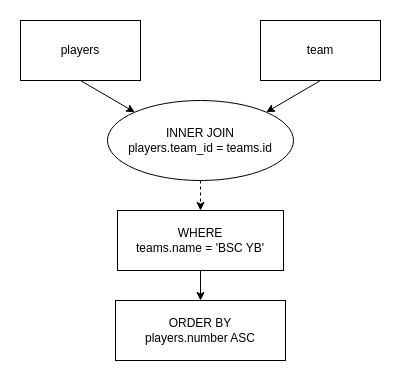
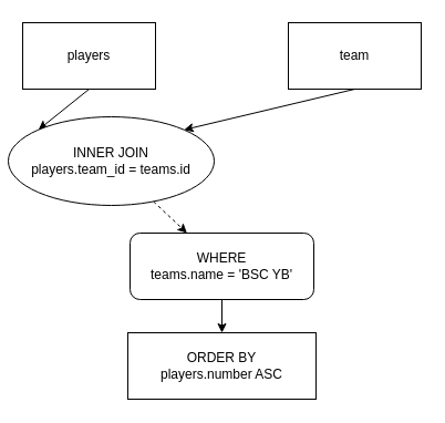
  <mxCell id="0" />
  <mxCell id="1" parent="0" />
  <mxCell id="2" style="rounded=0;orthogonalLoop=1;jettySize=auto;html=1;exitX=0.5;exitY=1;exitDx=0;exitDy=0;entryX=0;entryY=0;entryDx=0;entryDy=0;" edge="1" parent="1" source="3" target="7"><mxGeometry relative="1" as="geometry" /></mxCell>
  <mxCell id="3" value="players" style="rounded=0;whiteSpace=wrap;html=1;" vertex="1" parent="1"><mxGeometry x="20" y="20" width="120" height="60" as="geometry" /></mxCell>
  <mxCell id="4" style="edgeStyle=none;rounded=0;orthogonalLoop=1;jettySize=auto;html=1;exitX=0.5;exitY=1;exitDx=0;exitDy=0;entryX=1;entryY=0;entryDx=0;entryDy=0;" edge="1" parent="1" source="5" target="7"><mxGeometry relative="1" as="geometry" /></mxCell>
  <mxCell id="5" value="team" style="rounded=0;whiteSpace=wrap;html=1;" vertex="1" parent="1"><mxGeometry x="260" y="20" width="120" height="60" as="geometry" /></mxCell>
  <mxCell id="6" value="" style="edgeStyle=none;rounded=0;orthogonalLoop=1;jettySize=auto;html=1;dashed=1;" edge="1" parent="1" source="7" target="9"><mxGeometry relative="1" as="geometry" /></mxCell>
- <mxCell id="7" value="&lt;div&gt;INNER JOIN&lt;br&gt;players.team_id = teams.id&lt;br&gt;&lt;/div&gt;" style="ellipse;whiteSpace=wrap;html=1;" vertex="1" parent="1"><mxGeometry x="107" y="100" width="186" height="80" as="geometry" /></mxCell>
+ <mxCell id="7" value="&lt;div&gt;INNER JOIN&lt;br&gt;players.team_id = teams.id&lt;br&gt;&lt;/div&gt;" style="ellipse;whiteSpace=wrap;html=1;" vertex="1" parent="1"><mxGeometry x="7" y="105" width="186" height="80" as="geometry" /></mxCell>
  <mxCell id="8" value="" style="edgeStyle=none;rounded=0;orthogonalLoop=1;jettySize=auto;html=1;" edge="1" parent="1" source="9" target="10"><mxGeometry relative="1" as="geometry" /></mxCell>
- <mxCell id="9" value="&lt;div&gt;WHERE&lt;/div&gt;&lt;div&gt;teams.name = 'BSC YB'&lt;br&gt;&lt;/div&gt;" style="whiteSpace=wrap;html=1;" vertex="1" parent="1"><mxGeometry x="117" y="210" width="166" height="60" as="geometry" /></mxCell>
+ <mxCell id="9" value="&lt;div&gt;WHERE&lt;/div&gt;&lt;div&gt;teams.name = 'BSC YB'&lt;br&gt;&lt;/div&gt;" style="whiteSpace=wrap;html=1;rounded=1;" vertex="1" parent="1"><mxGeometry x="117" y="210" width="166" height="60" as="geometry" /></mxCell>
  <mxCell id="10" value="&lt;div&gt;ORDER BY&lt;/div&gt;&lt;div&gt;players.number ASC&lt;br&gt;&lt;/div&gt;" style="whiteSpace=wrap;html=1;" vertex="1" parent="1"><mxGeometry x="115" y="300" width="170" height="60" as="geometry" /></mxCell>
